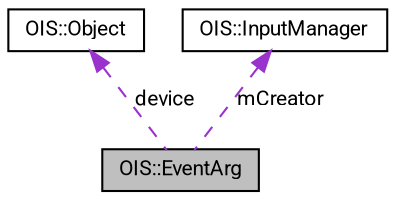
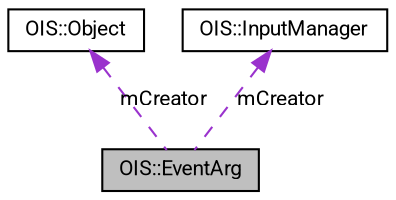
  digraph {
    fontname=Roboto
    node [color=black fillcolor=white fontname=Roboto fontsize=10 shape=record style=filled]
    edge [color=darkorchid3 dir=back fontname=Roboto fontsize=10 labelfontname="FreeSans.ttf" labelfontsize=10 style=dashed]
    n1 [fillcolor=grey75 fontcolor=black height=0.2 label="OIS::EventArg" width=0.4]
    n2 [height=0.2 label="OIS::Object" width=0.4]
    n3 [height=0.2 label="OIS::InputManager" width=0.4]
-   n2 -> n1 [label=device]
+   n2 -> n1 [label=mCreator]
    n3 -> n1 [label=mCreator]
  }
